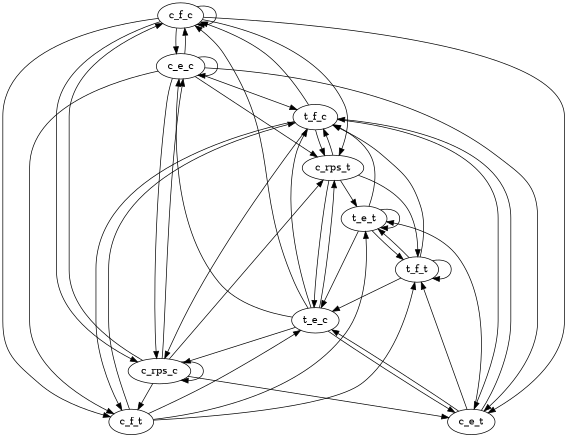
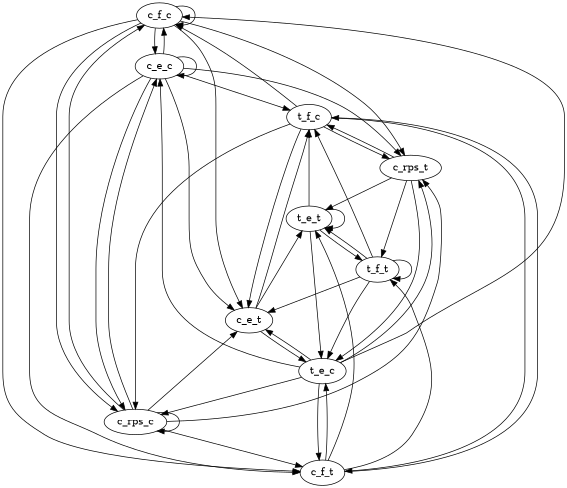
  digraph {
    c_f_c
    c_e_c
    c_rps_c
    c_f_t
    c_e_t
    c_rps_t
    t_f_c
    t_e_c
    t_f_t
    t_e_t
    c_f_c -> c_f_c
    c_f_c -> c_e_c
    c_f_c -> c_rps_c
    c_f_c -> c_f_t
    c_f_c -> c_e_t
    c_f_c -> c_rps_t
    c_e_c -> c_f_c
    c_e_c -> c_e_c
    c_e_c -> c_rps_c
    c_e_c -> c_f_t
    c_e_c -> c_e_t
    c_e_c -> c_rps_t
    c_e_c -> t_f_c
    c_rps_c -> c_f_c
    c_rps_c -> c_e_c
    c_rps_c -> c_rps_c
    c_rps_c -> c_f_t
    c_rps_c -> c_e_t
    c_rps_c -> c_rps_t
    c_f_t -> t_f_c
    c_f_t -> t_e_c
    c_f_t -> t_f_t
    c_f_t -> t_e_t
    c_e_t -> t_f_c
    c_e_t -> t_e_c
-   c_e_t -> t_f_t
+   t_f_t -> c_e_t
    c_e_t -> t_e_t
    c_rps_t -> t_f_c
    c_rps_t -> t_e_c
    c_rps_t -> t_f_t
    c_rps_t -> t_e_t
    t_f_c -> c_f_c
    t_f_c -> c_rps_c
    t_f_c -> c_f_t
    t_f_c -> c_e_t
    t_f_c -> c_rps_t
    t_e_c -> c_f_c
    t_e_c -> c_e_c
    t_e_c -> c_rps_c
-   t_e_c -> t_f_c
+   t_e_c -> c_f_t
    t_e_c -> c_e_t
    t_e_c -> c_rps_t
    t_f_t -> t_f_c
    t_f_t -> t_e_c
    t_f_t -> t_f_t
    t_f_t -> t_e_t
    t_e_t -> t_f_c
    t_e_t -> t_e_c
    t_e_t -> t_f_t
    t_e_t -> t_e_t
  }
